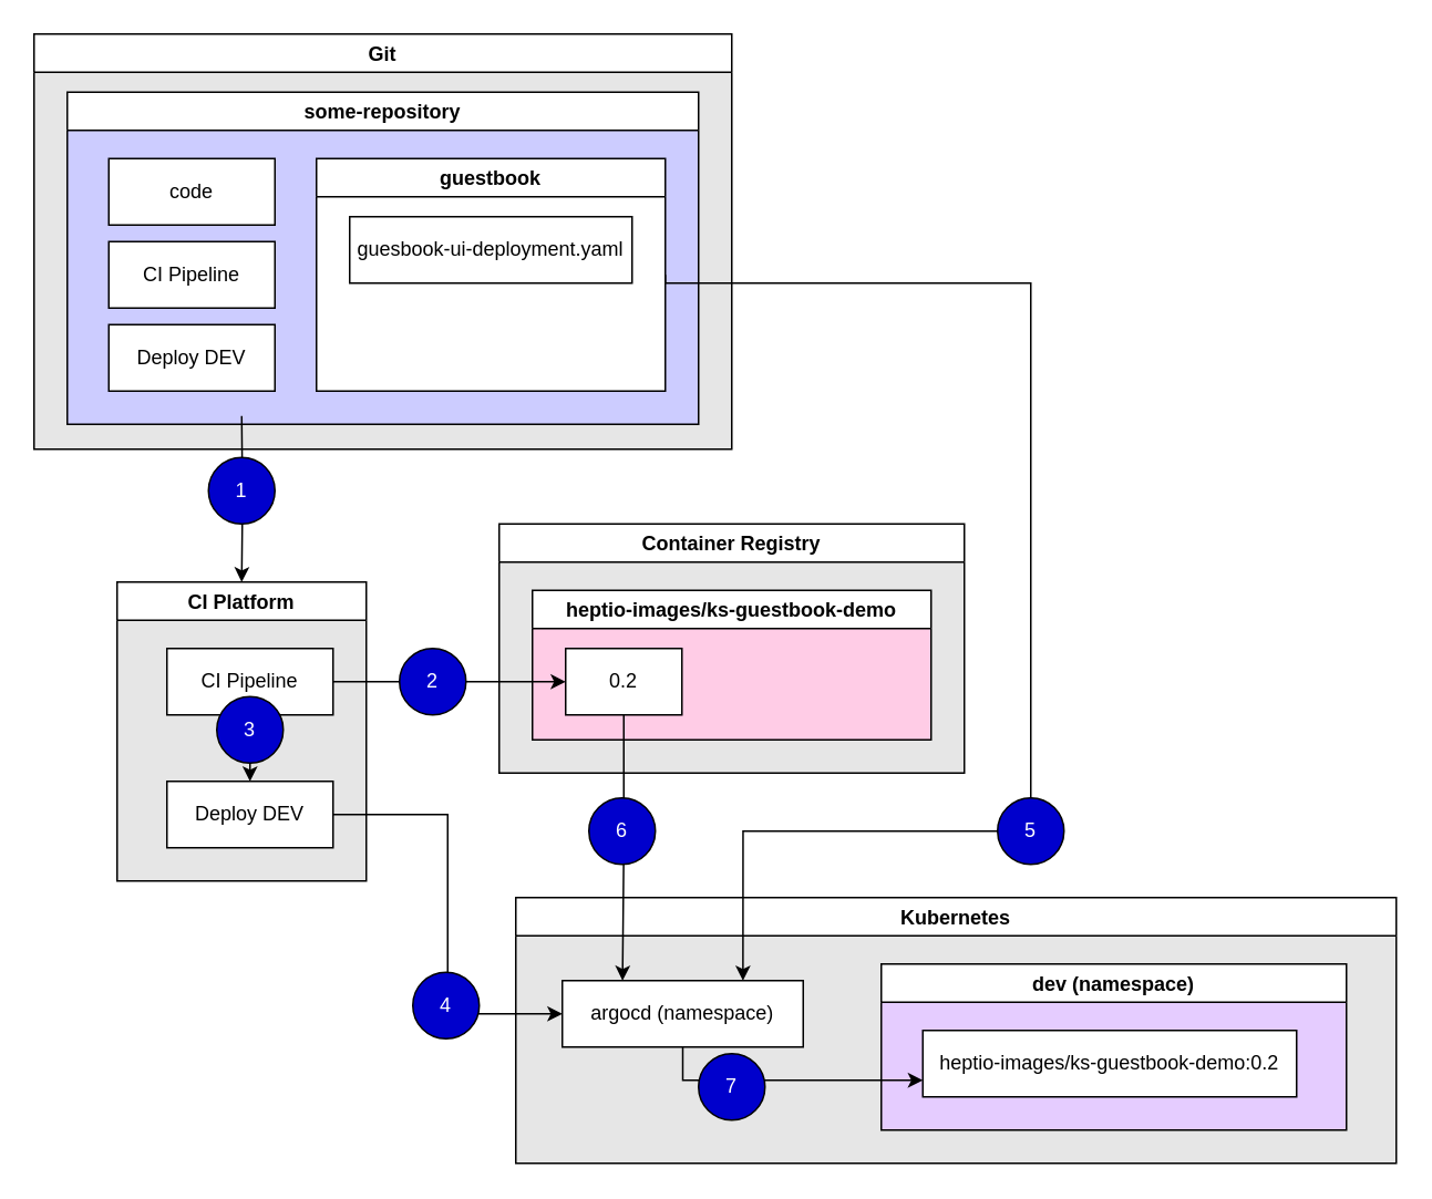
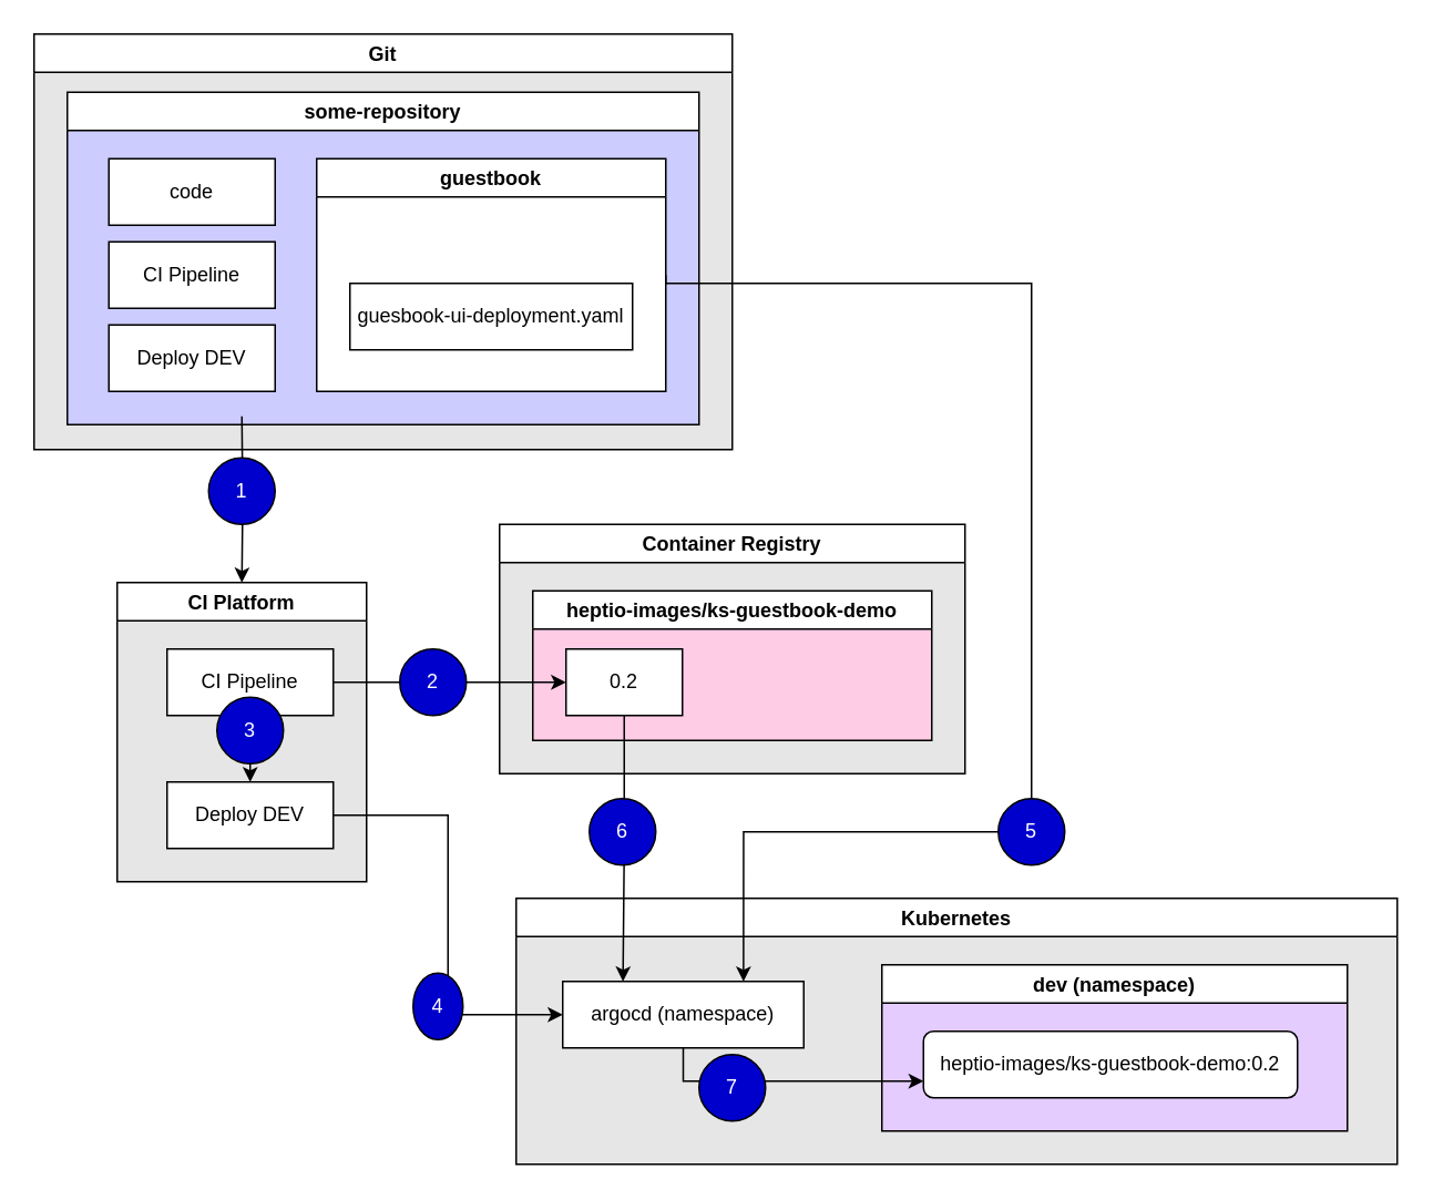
  <mxCell id="0" />
  <mxCell id="1" parent="0" />
  <mxCell id="2" value="CI Platform" style="swimlane;swimlaneFillColor=#E6E6E6;" vertex="1" parent="1"><mxGeometry x="70" y="350" width="150" height="180" as="geometry" /></mxCell>
  <mxCell id="3" style="edgeStyle=orthogonalEdgeStyle;rounded=0;orthogonalLoop=1;jettySize=auto;html=1;entryX=0.5;entryY=0;entryDx=0;entryDy=0;" edge="1" parent="2" source="4" target="5"><mxGeometry relative="1" as="geometry" /></mxCell>
  <mxCell id="4" value="CI Pipeline" style="rounded=0;whiteSpace=wrap;html=1;" vertex="1" parent="2"><mxGeometry x="30" y="40" width="100" height="40" as="geometry" /></mxCell>
  <mxCell id="5" value="Deploy DEV" style="rounded=0;whiteSpace=wrap;html=1;" vertex="1" parent="2"><mxGeometry x="30" y="120" width="100" height="40" as="geometry" /></mxCell>
  <mxCell id="6" value="3" style="ellipse;whiteSpace=wrap;html=1;aspect=fixed;fillColor=#0000CC;fontColor=#FFFFFF;" vertex="1" parent="2"><mxGeometry x="60" y="69" width="40" height="40" as="geometry" /></mxCell>
  <mxCell id="7" value="Container Registry" style="swimlane;swimlaneFillColor=#E6E6E6;" vertex="1" parent="1"><mxGeometry x="300" y="315" width="280" height="150" as="geometry" /></mxCell>
  <mxCell id="8" value="heptio-images/ks-guestbook-demo" style="swimlane;swimlaneFillColor=#FFCCE6;" vertex="1" parent="7"><mxGeometry x="20" y="40" width="240" height="90" as="geometry" /></mxCell>
  <mxCell id="9" value="0.2" style="rounded=0;whiteSpace=wrap;html=1;" vertex="1" parent="8"><mxGeometry x="20" y="35" width="70" height="40" as="geometry" /></mxCell>
  <mxCell id="10" style="edgeStyle=orthogonalEdgeStyle;rounded=0;orthogonalLoop=1;jettySize=auto;html=1;entryX=0;entryY=0.5;entryDx=0;entryDy=0;startArrow=none;" edge="1" parent="1" source="28" target="9"><mxGeometry relative="1" as="geometry" /></mxCell>
  <mxCell id="11" value="Kubernetes" style="swimlane;swimlaneFillColor=#E6E6E6;" vertex="1" parent="1"><mxGeometry x="310" y="540" width="530" height="160" as="geometry" /></mxCell>
  <mxCell id="12" value="dev (namespace)" style="swimlane;swimlaneFillColor=#E5CCFF;" vertex="1" parent="11"><mxGeometry x="220" y="40" width="280" height="100" as="geometry" /></mxCell>
- <mxCell id="13" value="&lt;span style=&quot;&quot;&gt;heptio-images/ks-guestbook-demo:0.2&lt;/span&gt;" style="rounded=0;whiteSpace=wrap;html=1;fontStyle=0" vertex="1" parent="12"><mxGeometry x="25" y="40" width="225" height="40" as="geometry" /></mxCell>
+ <mxCell id="13" value="&lt;span style=&quot;&quot;&gt;heptio-images/ks-guestbook-demo:0.2&lt;/span&gt;" style="whiteSpace=wrap;html=1;fontStyle=0;rounded=1;" vertex="1" parent="12"><mxGeometry x="25" y="40" width="225" height="40" as="geometry" /></mxCell>
  <mxCell id="14" style="edgeStyle=orthogonalEdgeStyle;rounded=0;orthogonalLoop=1;jettySize=auto;html=1;entryX=0;entryY=0.75;entryDx=0;entryDy=0;exitX=0.5;exitY=1;exitDx=0;exitDy=0;" edge="1" parent="11" source="15" target="13"><mxGeometry relative="1" as="geometry" /></mxCell>
  <mxCell id="15" value="argocd (namespace)" style="rounded=0;whiteSpace=wrap;html=1;" vertex="1" parent="11"><mxGeometry x="28" y="50" width="145" height="40" as="geometry" /></mxCell>
  <mxCell id="16" value="7" style="ellipse;whiteSpace=wrap;html=1;aspect=fixed;fillColor=#0000CC;fontColor=#FFFFFF;" vertex="1" parent="11"><mxGeometry x="110" y="94" width="40" height="40" as="geometry" /></mxCell>
  <mxCell id="17" style="edgeStyle=orthogonalEdgeStyle;rounded=0;orthogonalLoop=1;jettySize=auto;html=1;entryX=0;entryY=0.5;entryDx=0;entryDy=0;" edge="1" parent="1" source="5" target="15"><mxGeometry relative="1" as="geometry" /></mxCell>
  <mxCell id="18" style="edgeStyle=orthogonalEdgeStyle;rounded=0;orthogonalLoop=1;jettySize=auto;html=1;entryX=0.25;entryY=0;entryDx=0;entryDy=0;" edge="1" parent="1" source="9" target="15"><mxGeometry relative="1" as="geometry" /></mxCell>
  <mxCell id="19" value="Git" style="swimlane;swimlaneFillColor=#E6E6E6;" vertex="1" parent="1"><mxGeometry x="20" y="20" width="420" height="250" as="geometry" /></mxCell>
  <mxCell id="20" value="some-repository" style="swimlane;swimlaneFillColor=#CCCCFF;" vertex="1" parent="19"><mxGeometry x="20" y="35" width="380" height="200" as="geometry" /></mxCell>
  <mxCell id="21" value="code" style="rounded=0;whiteSpace=wrap;html=1;" vertex="1" parent="20"><mxGeometry x="25" y="40" width="100" height="40" as="geometry" /></mxCell>
  <mxCell id="22" value="guestbook" style="swimlane;swimlaneFillColor=default;" vertex="1" parent="20"><mxGeometry x="150" y="40" width="210" height="140" as="geometry" /></mxCell>
- <mxCell id="23" value="guesbook-ui-deployment.yaml" style="rounded=0;whiteSpace=wrap;html=1;" vertex="1" parent="22"><mxGeometry x="20" y="35" width="170" height="40" as="geometry" /></mxCell>
+ <mxCell id="23" value="guesbook-ui-deployment.yaml" style="rounded=0;whiteSpace=wrap;html=1;" vertex="1" parent="22"><mxGeometry x="20" y="75" width="170" height="40" as="geometry" /></mxCell>
  <mxCell id="24" value="CI Pipeline" style="rounded=0;whiteSpace=wrap;html=1;" vertex="1" parent="20"><mxGeometry x="25" y="90" width="100" height="40" as="geometry" /></mxCell>
  <mxCell id="25" value="Deploy DEV" style="rounded=0;whiteSpace=wrap;html=1;" vertex="1" parent="20"><mxGeometry x="25" y="140" width="100" height="40" as="geometry" /></mxCell>
  <mxCell id="26" style="edgeStyle=orthogonalEdgeStyle;rounded=0;orthogonalLoop=1;jettySize=auto;html=1;entryX=0.5;entryY=0;entryDx=0;entryDy=0;" edge="1" parent="1" target="2"><mxGeometry relative="1" as="geometry"><mxPoint x="145" y="250" as="sourcePoint" /></mxGeometry></mxCell>
  <mxCell id="27" value="1" style="ellipse;whiteSpace=wrap;html=1;aspect=fixed;fillColor=#0000CC;fontColor=#FFFFFF;" vertex="1" parent="1"><mxGeometry x="125" y="275" width="40" height="40" as="geometry" /></mxCell>
  <mxCell id="28" value="2" style="ellipse;whiteSpace=wrap;html=1;aspect=fixed;fillColor=#0000CC;fontColor=#FFFFFF;" vertex="1" parent="1"><mxGeometry x="240" y="390" width="40" height="40" as="geometry" /></mxCell>
  <mxCell id="29" value="" style="edgeStyle=orthogonalEdgeStyle;rounded=0;orthogonalLoop=1;jettySize=auto;html=1;entryX=0;entryY=0.5;entryDx=0;entryDy=0;endArrow=none;" edge="1" parent="1" source="4" target="28"><mxGeometry relative="1" as="geometry"><mxPoint x="200" y="410" as="sourcePoint" /><mxPoint x="340" y="410" as="targetPoint" /></mxGeometry></mxCell>
- <mxCell id="30" value="4" style="ellipse;whiteSpace=wrap;html=1;aspect=fixed;fillColor=#0000CC;fontColor=#FFFFFF;" vertex="1" parent="1"><mxGeometry x="248" y="585" width="40" height="40" as="geometry" /></mxCell>
+ <mxCell id="30" value="4" style="ellipse;whiteSpace=wrap;html=1;aspect=fixed;fillColor=#0000CC;fontColor=#FFFFFF;" vertex="1" parent="1"><mxGeometry x="248" y="585" width="30" height="40" as="geometry" /></mxCell>
  <mxCell id="31" value="6" style="ellipse;whiteSpace=wrap;html=1;aspect=fixed;fillColor=#0000CC;fontColor=#FFFFFF;" vertex="1" parent="1"><mxGeometry x="354" y="480" width="40" height="40" as="geometry" /></mxCell>
  <mxCell id="32" style="edgeStyle=orthogonalEdgeStyle;rounded=0;orthogonalLoop=1;jettySize=auto;html=1;entryX=0.75;entryY=0;entryDx=0;entryDy=0;exitX=1;exitY=0.5;exitDx=0;exitDy=0;" edge="1" parent="1" source="22" target="15"><mxGeometry relative="1" as="geometry"><Array as="points"><mxPoint x="400" y="170" /><mxPoint x="620" y="170" /><mxPoint x="620" y="500" /><mxPoint x="447" y="500" /></Array></mxGeometry></mxCell>
  <mxCell id="33" value="5" style="ellipse;whiteSpace=wrap;html=1;aspect=fixed;fillColor=#0000CC;fontColor=#FFFFFF;" vertex="1" parent="1"><mxGeometry x="600" y="480" width="40" height="40" as="geometry" /></mxCell>
